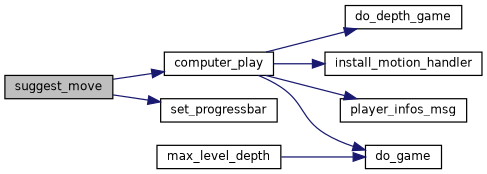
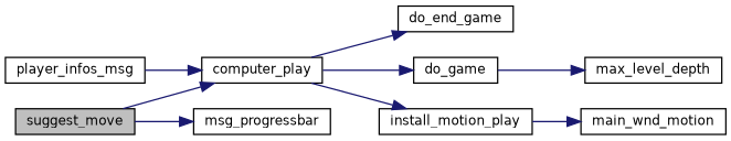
  digraph {
    rankdir=LR
    node [color=black fillcolor=white fontname=Helvetica fontsize=10 shape=record style=filled]
    edge [color=midnightblue fontname=Helvetica fontsize=10 labelfontname=Helvetica labelfontsize=10 style=solid]
    n1 [fillcolor=grey75 fontcolor=black height=0.2 label=suggest_move width=0.4]
    n2 [height=0.2 label=computer_play width=0.4]
-   n3 [height=0.2 label=set_progressbar width=0.4]
-   n4 [height=0.2 label=do_depth_game width=0.4]
+   n3 [height=0.2 label=msg_progressbar width=0.4]
+   n4 [height=0.2 label=do_end_game width=0.4]
    n5 [height=0.2 label=do_game width=0.4]
-   n6 [height=0.2 label=install_motion_handler width=0.4]
+   n6 [height=0.2 label=install_motion_play width=0.4]
    n7 [height=0.2 label=player_infos_msg width=0.4]
    n8 [height=0.2 label=max_level_depth width=0.4]
+   n9 [height=0.2 label=main_wnd_motion width=0.4]
    n1 -> n2
    n1 -> n3
    n2 -> n4
    n2 -> n5
    n2 -> n6
-   n2 -> n7
-   n8 -> n5
+   n7 -> n2
+   n5 -> n8
+   n6 -> n9
  }
